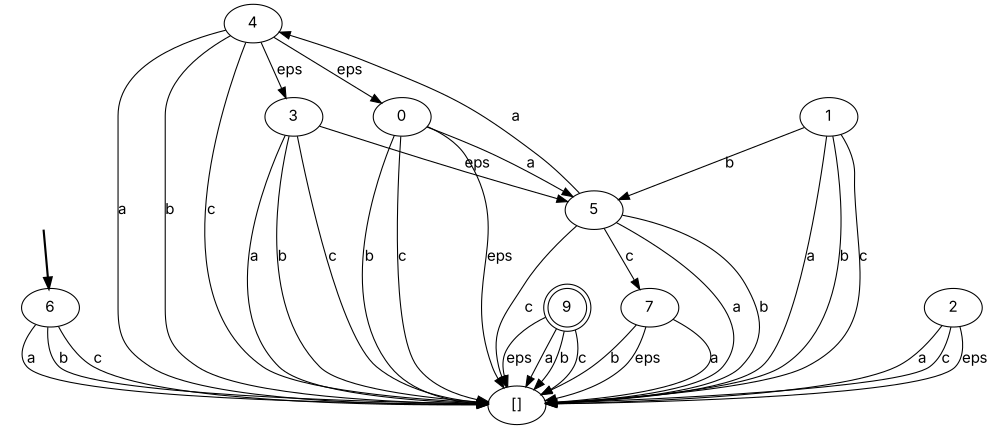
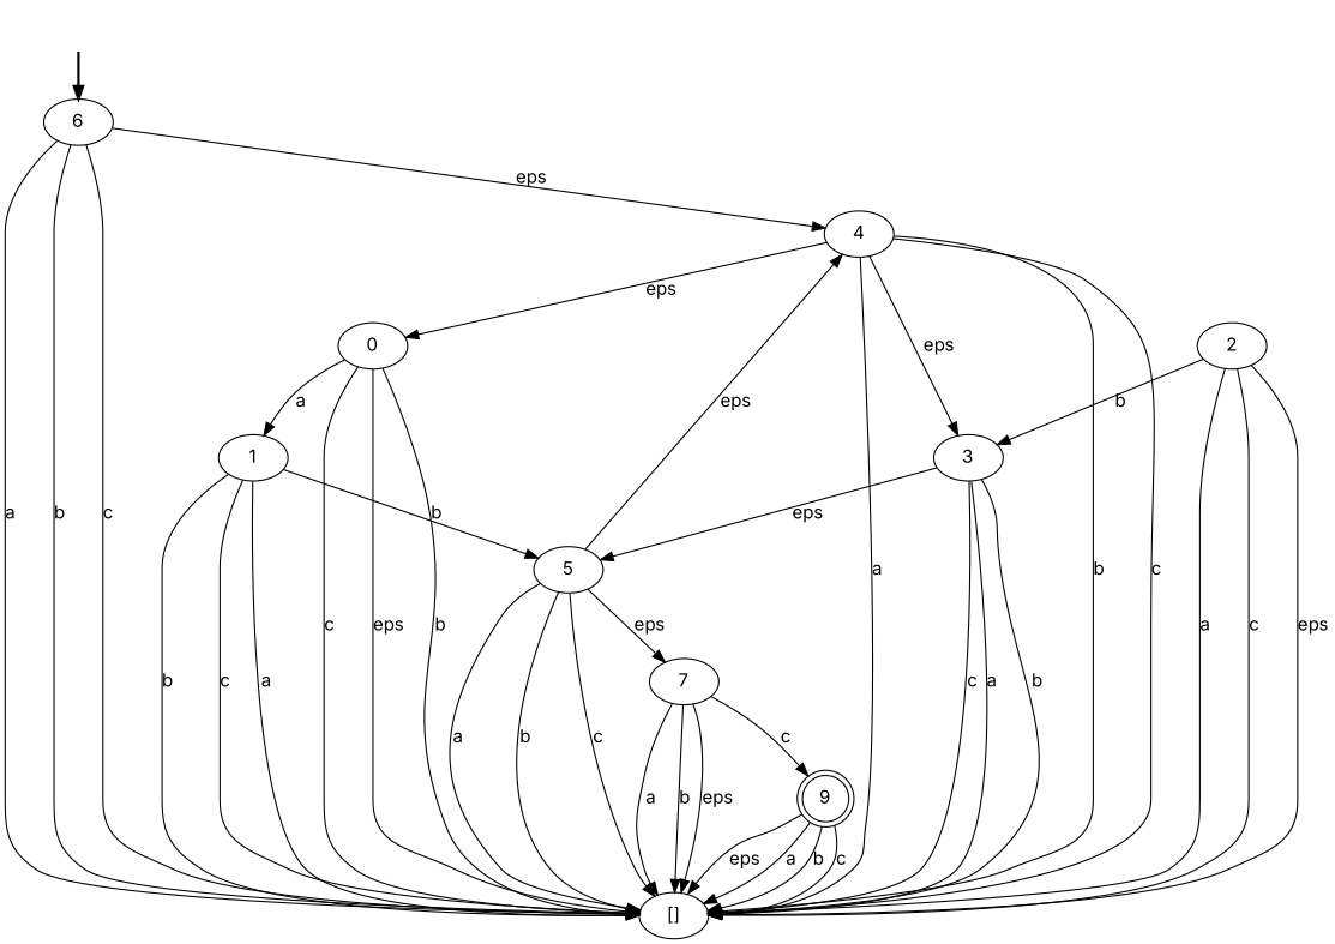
  digraph {
    fontname=Inter
    node [fontname=Inter]
    edge [fontname=Inter]
    fake0 [style=invisible]
    6 [root=true]
    4
    "[]"
    3
    0
    7
    9 [shape=doublecircle]
    5
    1
    2
    fake0 -> 6 [style=bold]
+   6 -> 4 [label=eps]
    6 -> "[]" [label=a]
    6 -> "[]" [label=b]
    6 -> "[]" [label=c]
    4 -> "[]" [label=a]
    4 -> "[]" [label=b]
    4 -> "[]" [label=c]
    4 -> 3 [label=eps]
    4 -> 0 [label=eps]
    3 -> "[]" [label=a]
    3 -> "[]" [label=b]
    3 -> "[]" [label=c]
    3 -> 5 [label=eps]
    0 -> "[]" [label=b]
    0 -> "[]" [label=c]
    0 -> "[]" [label=eps]
-   0 -> 5 [label=a]
+   0 -> 1 [label=a]
    7 -> "[]" [label=a]
    7 -> "[]" [label=b]
    7 -> "[]" [label=eps]
+   7 -> 9 [label=c]
    9 -> "[]" [label=a]
    9 -> "[]" [label=b]
    9 -> "[]" [label=c]
    9 -> "[]" [label=eps]
-   5 -> 4 [label=a]
+   5 -> 4 [label=eps]
    5 -> "[]" [label=a]
    5 -> "[]" [label=b]
    5 -> "[]" [label=c]
-   5 -> 7 [label=c]
+   5 -> 7 [label=eps]
    1 -> "[]" [label=a]
    1 -> "[]" [label=b]
    1 -> "[]" [label=c]
    1 -> 5 [label=b]
    2 -> "[]" [label=a]
    2 -> "[]" [label=c]
    2 -> "[]" [label=eps]
+   2 -> 3 [label=b]
  }
